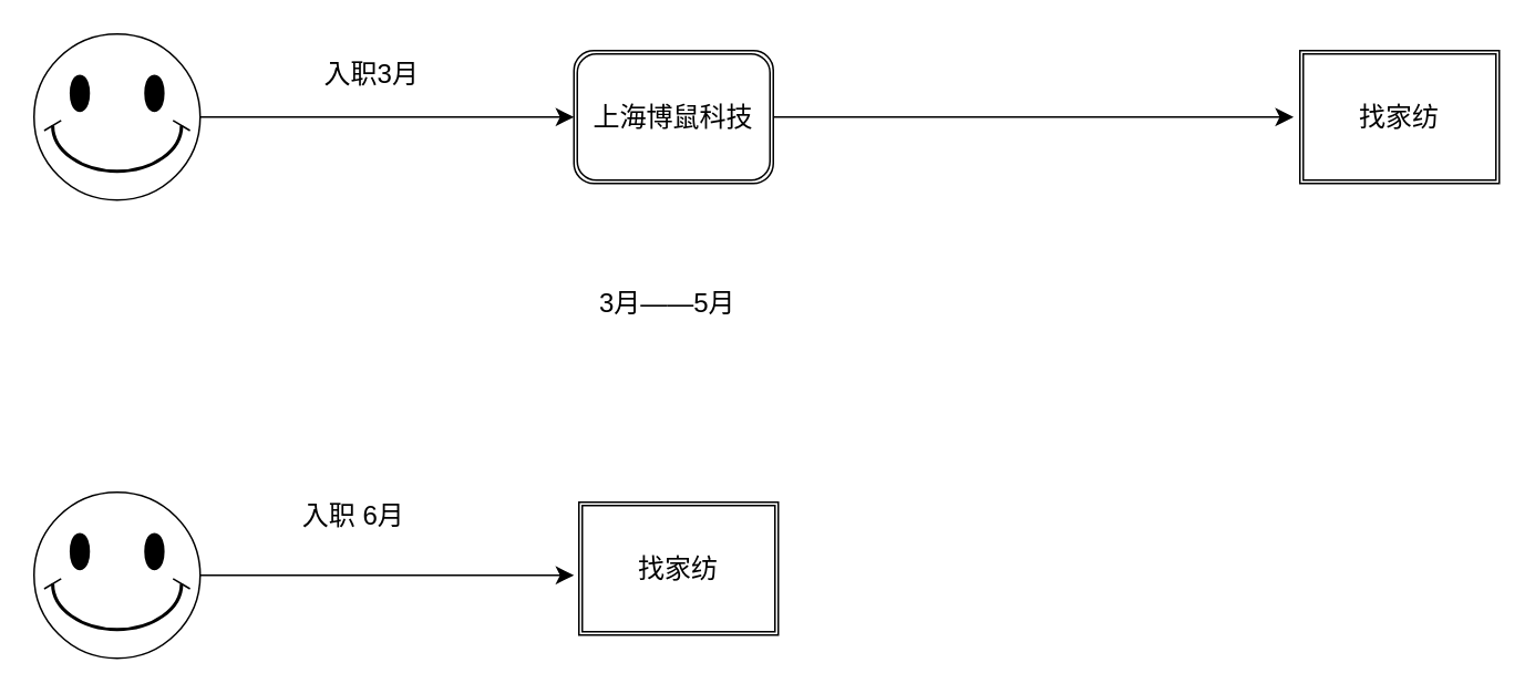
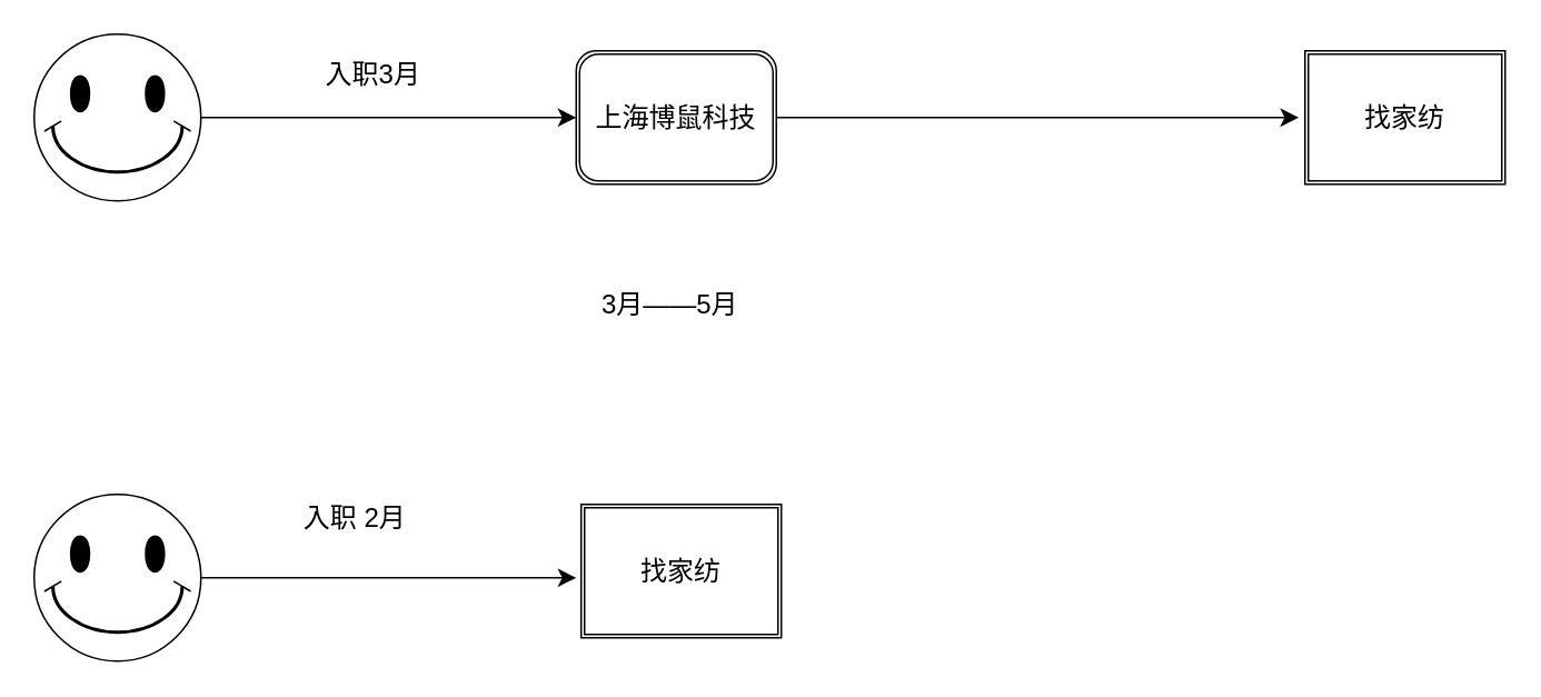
  <mxCell id="0" />
  <mxCell id="1" parent="0" />
  <mxCell id="2" style="edgeStyle=none;curved=1;rounded=0;orthogonalLoop=1;jettySize=auto;html=1;entryX=0;entryY=0.5;entryDx=0;entryDy=0;fontSize=12;startSize=8;endSize=8;" edge="1" parent="1" source="3" target="5"><mxGeometry relative="1" as="geometry" /></mxCell>
  <mxCell id="3" value="" style="verticalLabelPosition=bottom;verticalAlign=top;html=1;shape=mxgraph.basic.smiley;fontSize=16;" vertex="1" parent="1"><mxGeometry x="20" y="20" width="100" height="100" as="geometry" /></mxCell>
  <mxCell id="4" style="edgeStyle=none;curved=1;rounded=0;orthogonalLoop=1;jettySize=auto;html=1;fontSize=12;startSize=8;endSize=8;" edge="1" parent="1" source="5"><mxGeometry relative="1" as="geometry"><mxPoint x="778.2" y="70" as="targetPoint" /></mxGeometry></mxCell>
  <mxCell id="5" value="上海博鼠科技" style="shape=ext;double=1;rounded=1;whiteSpace=wrap;html=1;fontSize=16;" vertex="1" parent="1"><mxGeometry x="345" y="30" width="120" height="80" as="geometry" /></mxCell>
  <mxCell id="6" value="找家纺" style="shape=ext;double=1;rounded=0;whiteSpace=wrap;html=1;fontSize=16;" vertex="1" parent="1"><mxGeometry x="782" y="30" width="120" height="80" as="geometry" /></mxCell>
  <mxCell id="7" value="3月——5月" style="text;html=1;align=center;verticalAlign=middle;resizable=0;points=[];autosize=1;strokeColor=none;fillColor=none;fontSize=16;" vertex="1" parent="1"><mxGeometry x="351" y="166" width="100" height="31" as="geometry" /></mxCell>
  <mxCell id="8" style="edgeStyle=none;curved=1;rounded=0;orthogonalLoop=1;jettySize=auto;html=1;entryX=0;entryY=0.5;entryDx=0;entryDy=0;fontSize=12;startSize=8;endSize=8;" edge="1" parent="1" source="9"><mxGeometry relative="1" as="geometry"><mxPoint x="345" y="346" as="targetPoint" /></mxGeometry></mxCell>
  <mxCell id="9" value="" style="verticalLabelPosition=bottom;verticalAlign=top;html=1;shape=mxgraph.basic.smiley;fontSize=16;" vertex="1" parent="1"><mxGeometry x="20" y="296" width="100" height="100" as="geometry" /></mxCell>
  <mxCell id="10" value="找家纺" style="shape=ext;double=1;rounded=0;whiteSpace=wrap;html=1;fontSize=16;" vertex="1" parent="1"><mxGeometry x="348" y="302" width="120" height="80" as="geometry" /></mxCell>
  <mxCell id="11" value="入职3月" style="text;html=1;align=center;verticalAlign=middle;resizable=0;points=[];autosize=1;strokeColor=none;fillColor=none;fontSize=16;" vertex="1" parent="1"><mxGeometry x="185" y="28" width="75" height="31" as="geometry" /></mxCell>
- <mxCell id="12" value="入职 6月" style="text;html=1;align=center;verticalAlign=middle;resizable=0;points=[];autosize=1;strokeColor=none;fillColor=none;fontSize=16;" vertex="1" parent="1"><mxGeometry x="172" y="294" width="79" height="31" as="geometry" /></mxCell>
+ <mxCell id="12" value="入职 2月" style="text;html=1;align=center;verticalAlign=middle;resizable=0;points=[];autosize=1;strokeColor=none;fillColor=none;fontSize=16;" vertex="1" parent="1"><mxGeometry x="172" y="294" width="79" height="31" as="geometry" /></mxCell>
